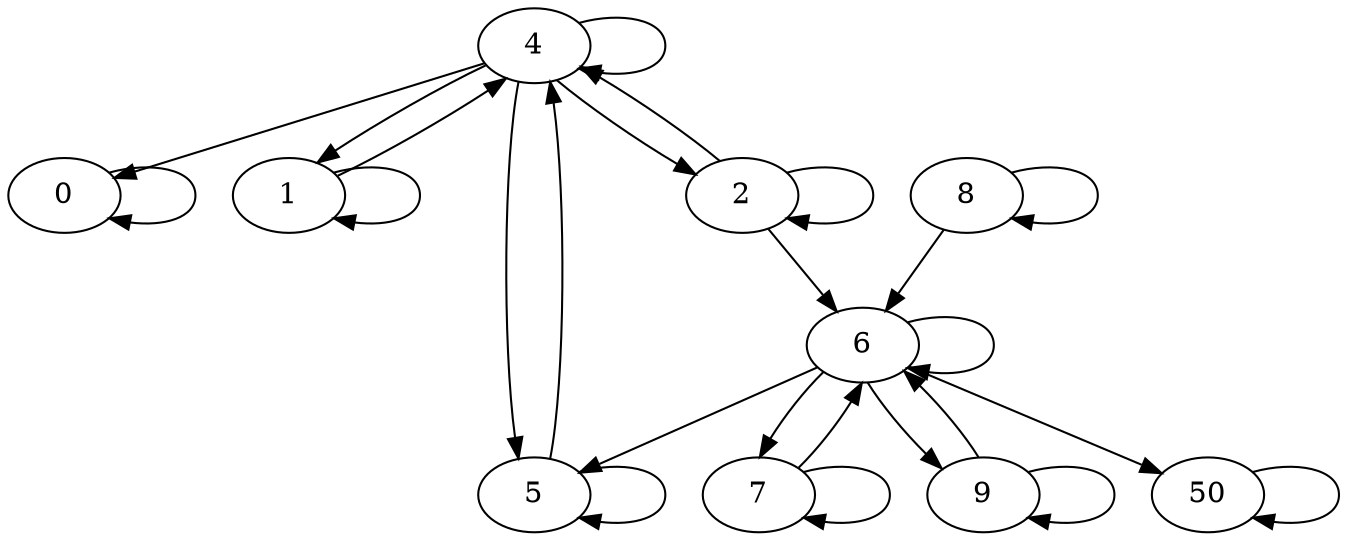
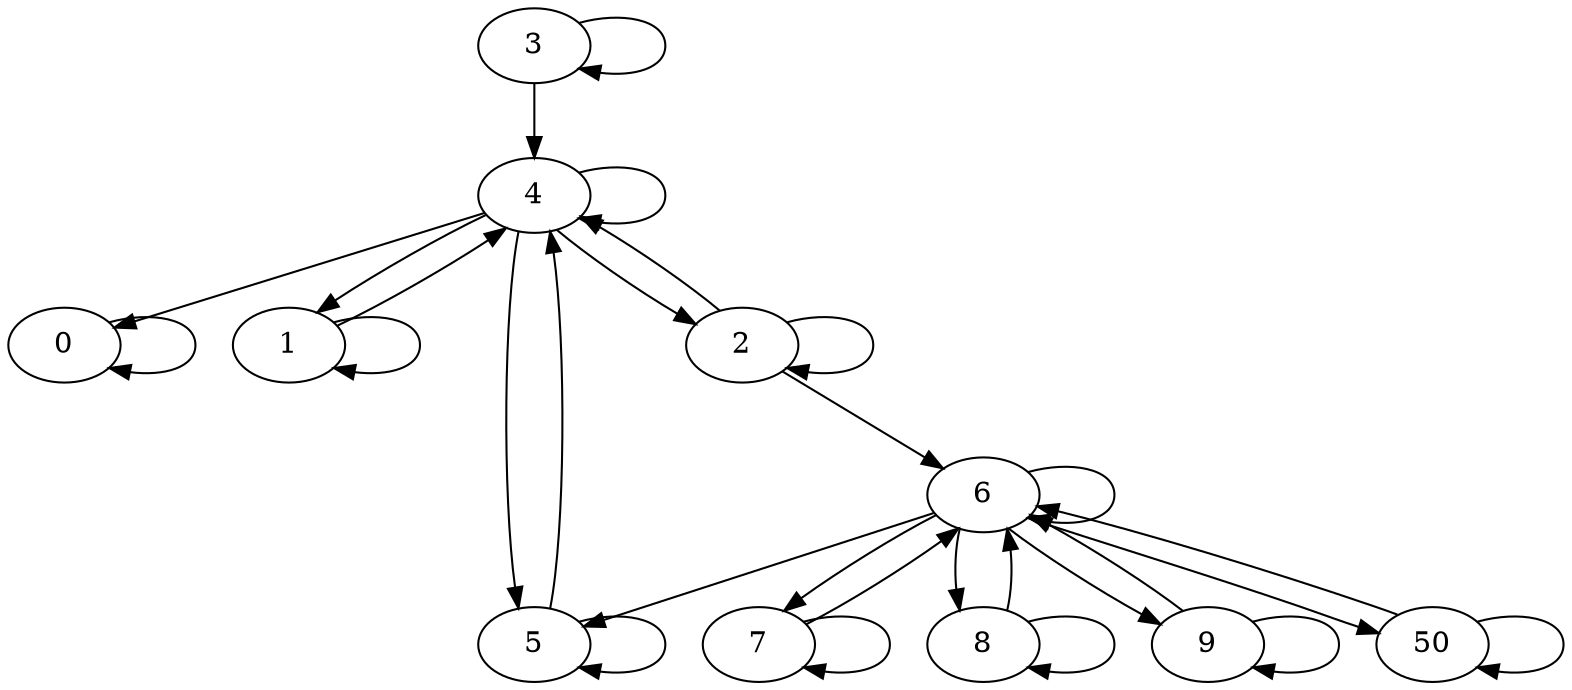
  digraph {
    nodesep=0.5
    edge [weight=1.0]
    0
    4
    1
    2
    5
    6
+   3
    7
    8
    9
    n11 [label=50]
    0 -> 0
    4 -> 0
    4 -> 4
    4 -> 1
    4 -> 2
    4 -> 5
    1 -> 4
    1 -> 1
    2 -> 4
    2 -> 2
    2 -> 6
    5 -> 4
    5 -> 5
    6 -> 5
    6 -> 6
    6 -> 7
+   6 -> 8
    6 -> 9
    6 -> n11
+   3 -> 4
+   3 -> 3
    7 -> 6
    7 -> 7
    8 -> 6
    8 -> 8
    9 -> 6
    9 -> 9
+   n11 -> 6
    n11 -> n11
  }
